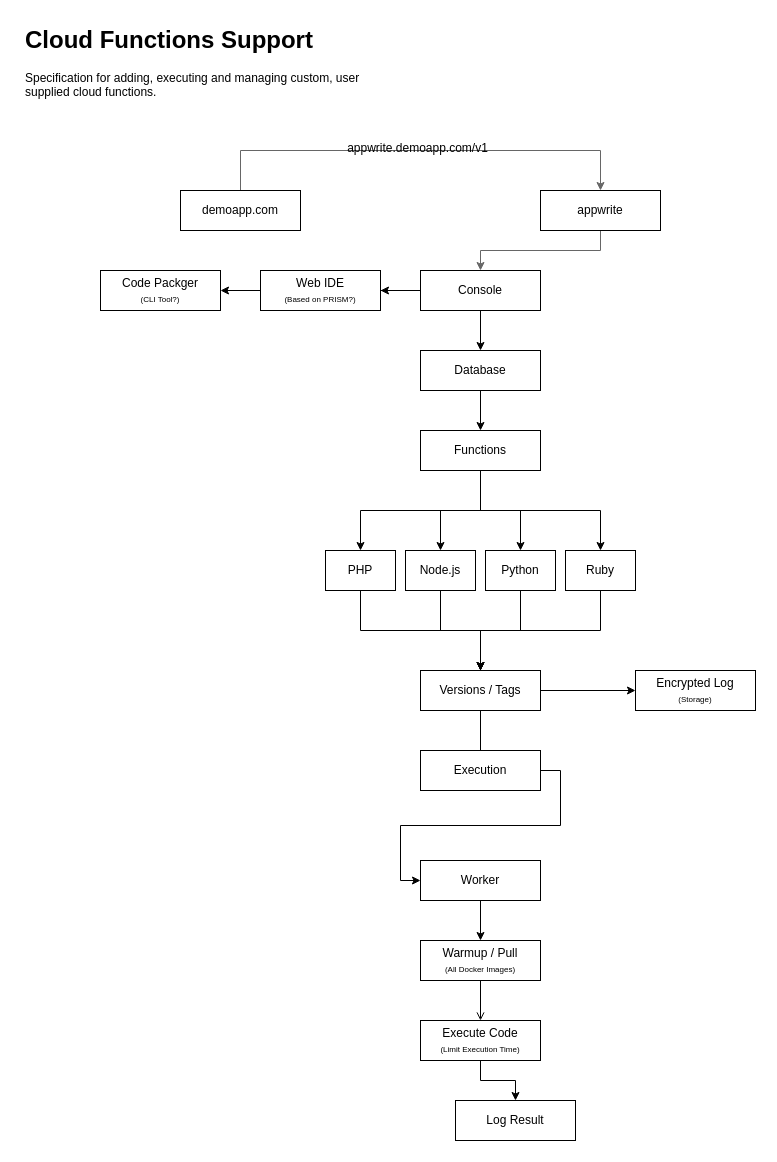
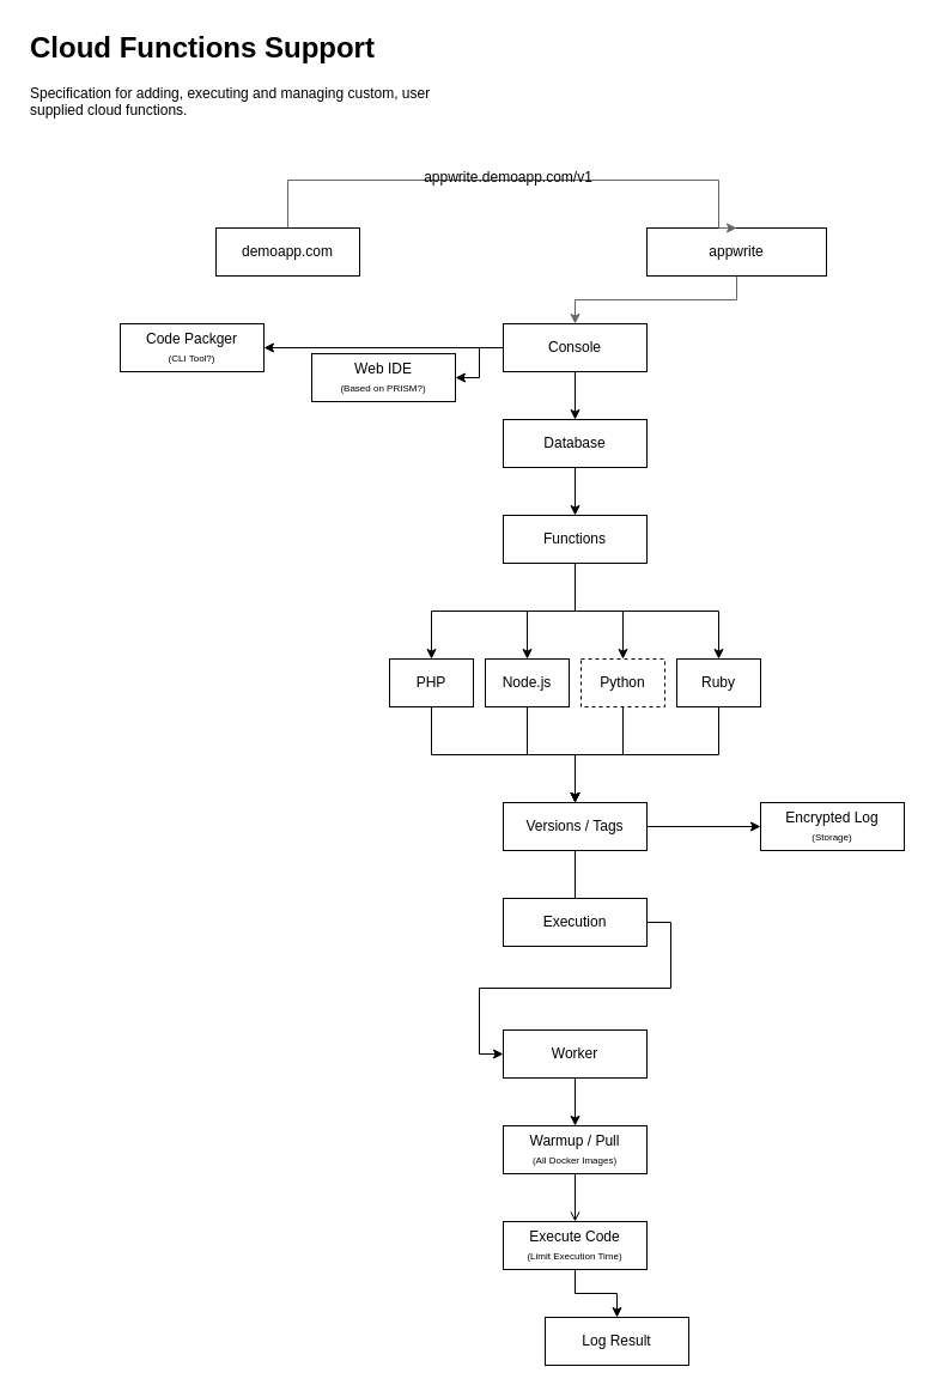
  <mxCell id="0" />
  <mxCell id="1" parent="0" />
  <mxCell id="2" value="" style="edgeStyle=orthogonalEdgeStyle;rounded=0;orthogonalLoop=1;jettySize=auto;html=1;" parent="1" source="5" target="9" edge="1"><mxGeometry relative="1" as="geometry" /></mxCell>
  <mxCell id="3" value="" style="edgeStyle=orthogonalEdgeStyle;rounded=0;orthogonalLoop=1;jettySize=auto;html=1;" parent="1" source="5" target="7" edge="1"><mxGeometry relative="1" as="geometry" /></mxCell>
  <mxCell id="4" style="edgeStyle=orthogonalEdgeStyle;rounded=0;orthogonalLoop=1;jettySize=auto;html=1;exitX=0;exitY=0.5;exitDx=0;exitDy=0;" parent="1" source="5" target="6" edge="1"><mxGeometry relative="1" as="geometry" /></mxCell>
  <mxCell id="5" value="Console" style="rounded=0;whiteSpace=wrap;html=1;labelBorderColor=none;" parent="1" vertex="1"><mxGeometry x="420" y="270" width="120" height="40" as="geometry" /></mxCell>
  <mxCell id="6" value="Code Packger&lt;br&gt;&lt;font style=&quot;font-size: 8px&quot;&gt;(CLI Tool?)&lt;/font&gt;" style="rounded=0;whiteSpace=wrap;html=1;labelBorderColor=none;" parent="1" vertex="1"><mxGeometry x="100" y="270" width="120" height="40" as="geometry" /></mxCell>
- <mxCell id="7" value="Web IDE&lt;br&gt;&lt;font style=&quot;font-size: 8px&quot;&gt;(Based on PRISM?)&lt;/font&gt;" style="rounded=0;whiteSpace=wrap;html=1;labelBorderColor=none;" parent="1" vertex="1"><mxGeometry x="260" y="270" width="120" height="40" as="geometry" /></mxCell>
+ <mxCell id="7" value="Web IDE&lt;br&gt;&lt;font style=&quot;font-size: 8px&quot;&gt;(Based on PRISM?)&lt;/font&gt;" style="rounded=0;whiteSpace=wrap;html=1;labelBorderColor=none;" parent="1" vertex="1"><mxGeometry x="260" y="295" width="120" height="40" as="geometry" /></mxCell>
  <mxCell id="8" value="" style="edgeStyle=orthogonalEdgeStyle;rounded=0;orthogonalLoop=1;jettySize=auto;html=1;" parent="1" source="9" target="14" edge="1"><mxGeometry relative="1" as="geometry" /></mxCell>
  <mxCell id="9" value="Database" style="rounded=0;whiteSpace=wrap;html=1;labelBorderColor=none;" parent="1" vertex="1"><mxGeometry x="420" y="350" width="120" height="40" as="geometry" /></mxCell>
  <mxCell id="10" style="edgeStyle=orthogonalEdgeStyle;rounded=0;orthogonalLoop=1;jettySize=auto;html=1;exitX=0.5;exitY=1;exitDx=0;exitDy=0;entryX=0.5;entryY=0;entryDx=0;entryDy=0;" parent="1" source="14" target="18" edge="1"><mxGeometry relative="1" as="geometry" /></mxCell>
  <mxCell id="11" style="edgeStyle=orthogonalEdgeStyle;rounded=0;orthogonalLoop=1;jettySize=auto;html=1;exitX=0.5;exitY=1;exitDx=0;exitDy=0;" parent="1" source="14" target="16" edge="1"><mxGeometry relative="1" as="geometry" /></mxCell>
  <mxCell id="12" style="edgeStyle=orthogonalEdgeStyle;rounded=0;orthogonalLoop=1;jettySize=auto;html=1;exitX=0.5;exitY=1;exitDx=0;exitDy=0;entryX=0.5;entryY=0;entryDx=0;entryDy=0;" parent="1" source="14" target="26" edge="1"><mxGeometry relative="1" as="geometry" /></mxCell>
  <mxCell id="13" style="edgeStyle=orthogonalEdgeStyle;rounded=0;orthogonalLoop=1;jettySize=auto;html=1;exitX=0.5;exitY=1;exitDx=0;exitDy=0;" parent="1" source="14" target="28" edge="1"><mxGeometry relative="1" as="geometry" /></mxCell>
  <mxCell id="14" value="Functions" style="rounded=0;whiteSpace=wrap;html=1;labelBorderColor=none;" parent="1" vertex="1"><mxGeometry x="420" y="430" width="120" height="40" as="geometry" /></mxCell>
  <mxCell id="15" style="edgeStyle=orthogonalEdgeStyle;rounded=0;orthogonalLoop=1;jettySize=auto;html=1;exitX=0.5;exitY=1;exitDx=0;exitDy=0;entryX=0.5;entryY=0;entryDx=0;entryDy=0;" parent="1" source="16" target="31" edge="1"><mxGeometry relative="1" as="geometry" /></mxCell>
  <mxCell id="16" value="PHP" style="rounded=0;whiteSpace=wrap;html=1;labelBorderColor=none;" parent="1" vertex="1"><mxGeometry x="325" y="550" width="70" height="40" as="geometry" /></mxCell>
  <mxCell id="17" style="edgeStyle=orthogonalEdgeStyle;rounded=0;orthogonalLoop=1;jettySize=auto;html=1;exitX=0.5;exitY=1;exitDx=0;exitDy=0;" parent="1" source="18" target="31" edge="1"><mxGeometry relative="1" as="geometry" /></mxCell>
  <mxCell id="18" value="Node.js" style="rounded=0;whiteSpace=wrap;html=1;labelBorderColor=none;" parent="1" vertex="1"><mxGeometry x="405" y="550" width="70" height="40" as="geometry" /></mxCell>
  <mxCell id="19" style="edgeStyle=orthogonalEdgeStyle;rounded=0;orthogonalLoop=1;jettySize=auto;html=1;exitX=0.5;exitY=1;exitDx=0;exitDy=0;entryX=0.5;entryY=0;entryDx=0;entryDy=0;labelBorderColor=none;strokeColor=#666666;" parent="1" source="20" target="5" edge="1"><mxGeometry relative="1" as="geometry" /></mxCell>
- <mxCell id="20" value="appwrite" style="rounded=0;whiteSpace=wrap;html=1;labelBorderColor=none;" parent="1" vertex="1"><mxGeometry x="540" y="190" width="120" height="40" as="geometry" /></mxCell>
+ <mxCell id="20" value="appwrite" style="rounded=0;whiteSpace=wrap;html=1;labelBorderColor=none;" parent="1" vertex="1"><mxGeometry x="540" y="190" width="150" height="40" as="geometry" /></mxCell>
  <mxCell id="21" style="edgeStyle=orthogonalEdgeStyle;rounded=0;orthogonalLoop=1;jettySize=auto;html=1;exitX=0.5;exitY=0;exitDx=0;exitDy=0;entryX=0.5;entryY=0;entryDx=0;entryDy=0;labelBorderColor=none;strokeColor=#666666;" parent="1" source="23" target="20" edge="1"><mxGeometry relative="1" as="geometry"><Array as="points"><mxPoint x="240" y="150" /><mxPoint x="600" y="150" /></Array></mxGeometry></mxCell>
  <mxCell id="22" value="&amp;nbsp; &amp;nbsp; appwrite.demoapp.com/v1&amp;nbsp; &amp;nbsp;&amp;nbsp;" style="text;align=center;verticalAlign=middle;resizable=0;points=[];labelBackgroundColor=none;labelBorderColor=none;fontColor=#;html=1;" parent="21" vertex="1" connectable="0"><mxGeometry x="-0.018" y="3" relative="1" as="geometry"><mxPoint as="offset" /></mxGeometry></mxCell>
  <mxCell id="23" value="demoapp.com" style="rounded=0;whiteSpace=wrap;html=1;labelBorderColor=none;" parent="1" vertex="1"><mxGeometry x="180" y="190" width="120" height="40" as="geometry" /></mxCell>
  <mxCell id="24" value="&lt;h1&gt;Cloud Functions Support&lt;/h1&gt;&lt;p&gt;Specification for adding, executing and managing custom, user supplied cloud functions.&lt;br&gt;&lt;/p&gt;" style="text;html=1;spacing=5;spacingTop=-20;whiteSpace=wrap;overflow=hidden;rounded=0;labelBackgroundColor=none;" parent="1" vertex="1"><mxGeometry x="20" y="20" width="370" height="90" as="geometry" /></mxCell>
  <mxCell id="25" style="edgeStyle=orthogonalEdgeStyle;rounded=0;orthogonalLoop=1;jettySize=auto;html=1;exitX=0.5;exitY=1;exitDx=0;exitDy=0;entryX=0.5;entryY=0;entryDx=0;entryDy=0;" parent="1" source="26" target="31" edge="1"><mxGeometry relative="1" as="geometry" /></mxCell>
- <mxCell id="26" value="Python" style="rounded=0;whiteSpace=wrap;html=1;labelBorderColor=none;" parent="1" vertex="1"><mxGeometry x="485" y="550" width="70" height="40" as="geometry" /></mxCell>
+ <mxCell id="26" value="Python" style="rounded=0;whiteSpace=wrap;html=1;labelBorderColor=none;dashed=1;" parent="1" vertex="1"><mxGeometry x="485" y="550" width="70" height="40" as="geometry" /></mxCell>
  <mxCell id="27" style="edgeStyle=orthogonalEdgeStyle;rounded=0;orthogonalLoop=1;jettySize=auto;html=1;exitX=0.5;exitY=1;exitDx=0;exitDy=0;entryX=0.5;entryY=0;entryDx=0;entryDy=0;" parent="1" source="28" target="31" edge="1"><mxGeometry relative="1" as="geometry" /></mxCell>
  <mxCell id="28" value="Ruby" style="rounded=0;whiteSpace=wrap;html=1;labelBorderColor=none;" parent="1" vertex="1"><mxGeometry x="565" y="550" width="70" height="40" as="geometry" /></mxCell>
  <mxCell id="29" value="" style="edgeStyle=orthogonalEdgeStyle;rounded=0;orthogonalLoop=1;jettySize=auto;html=1;endArrow=none;" parent="1" source="31" target="35" edge="1"><mxGeometry relative="1" as="geometry" /></mxCell>
  <mxCell id="30" value="" style="edgeStyle=orthogonalEdgeStyle;rounded=0;orthogonalLoop=1;jettySize=auto;html=1;" parent="1" source="31" target="32" edge="1"><mxGeometry relative="1" as="geometry" /></mxCell>
  <mxCell id="31" value="Versions / Tags" style="rounded=0;whiteSpace=wrap;html=1;labelBorderColor=none;" parent="1" vertex="1"><mxGeometry x="420" y="670" width="120" height="40" as="geometry" /></mxCell>
  <mxCell id="32" value="Encrypted Log&lt;br&gt;&lt;font style=&quot;font-size: 8px&quot;&gt;(Storage)&lt;/font&gt;" style="rounded=0;whiteSpace=wrap;html=1;labelBorderColor=none;" parent="1" vertex="1"><mxGeometry x="635" y="670" width="120" height="40" as="geometry" /></mxCell>
  <mxCell id="33" style="edgeStyle=orthogonalEdgeStyle;rounded=0;orthogonalLoop=1;jettySize=auto;html=1;exitX=1;exitY=0.5;exitDx=0;exitDy=0;entryX=0;entryY=0.5;entryDx=0;entryDy=0;" parent="1" source="35" target="37" edge="1"><mxGeometry relative="1" as="geometry" /></mxCell>
  <mxCell id="34" value="&amp;nbsp;Send Version Code and Metadata" style="text;html=1;align=center;verticalAlign=middle;resizable=0;points=[];labelBackgroundColor=#ffffff;noLabel=1;fontColor=none;" parent="33" vertex="1" connectable="0"><mxGeometry x="-0.175" y="1" relative="1" as="geometry"><mxPoint x="28" y="1" as="offset" /></mxGeometry></mxCell>
  <mxCell id="35" value="Execution" style="rounded=0;whiteSpace=wrap;html=1;labelBorderColor=none;" parent="1" vertex="1"><mxGeometry x="420" y="750" width="120" height="40" as="geometry" /></mxCell>
  <mxCell id="36" value="" style="edgeStyle=orthogonalEdgeStyle;rounded=0;orthogonalLoop=1;jettySize=auto;html=1;" parent="1" source="37" target="39" edge="1"><mxGeometry relative="1" as="geometry" /></mxCell>
  <mxCell id="37" value="Worker" style="rounded=0;whiteSpace=wrap;html=1;labelBorderColor=none;" parent="1" vertex="1"><mxGeometry x="420" y="860" width="120" height="40" as="geometry" /></mxCell>
  <mxCell id="38" value="" style="edgeStyle=orthogonalEdgeStyle;rounded=0;orthogonalLoop=1;jettySize=auto;html=1;endArrow=open;" parent="1" source="39" target="41" edge="1"><mxGeometry relative="1" as="geometry" /></mxCell>
  <mxCell id="39" value="Warmup / Pull&lt;br&gt;&lt;font style=&quot;font-size: 8px&quot;&gt;(All Docker Images)&lt;/font&gt;" style="rounded=0;whiteSpace=wrap;html=1;labelBorderColor=none;" parent="1" vertex="1"><mxGeometry x="420" y="940" width="120" height="40" as="geometry" /></mxCell>
  <mxCell id="40" value="" style="edgeStyle=orthogonalEdgeStyle;rounded=0;orthogonalLoop=1;jettySize=auto;html=1;" parent="1" source="41" target="42" edge="1"><mxGeometry relative="1" as="geometry" /></mxCell>
  <mxCell id="41" value="Execute Code&lt;br&gt;&lt;font style=&quot;font-size: 8px&quot;&gt;(Limit Execution Time)&lt;/font&gt;" style="rounded=0;whiteSpace=wrap;html=1;labelBorderColor=none;" parent="1" vertex="1"><mxGeometry x="420" y="1020" width="120" height="40" as="geometry" /></mxCell>
  <mxCell id="42" value="Log Result" style="rounded=0;whiteSpace=wrap;html=1;labelBorderColor=none;" parent="1" vertex="1"><mxGeometry x="455" y="1100" width="120" height="40" as="geometry" /></mxCell>
